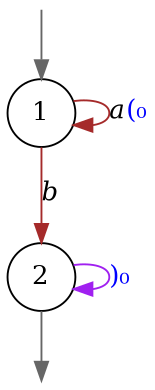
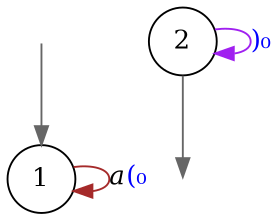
  digraph {
    rankdir=TB
    edge [color=gray40]
    Q0 [fixedsize=true height=0 style=invisible width=0]
    1 [shape=circle]
    Q1 [fixedsize=true height=0 style=invisible width=0]
    2 [shape=circle]
    Q0 -> 1
    1 -> 1 [label=<<i>a</i><FONT COLOR="blue">(₀</FONT>> color=brown]
-   1 -> 2 [label=<<i>b</i>> color=brown]
    2 -> Q1
    2 -> 2 [label=<<FONT COLOR="blue">)₀</FONT>> color=purple]
  }
